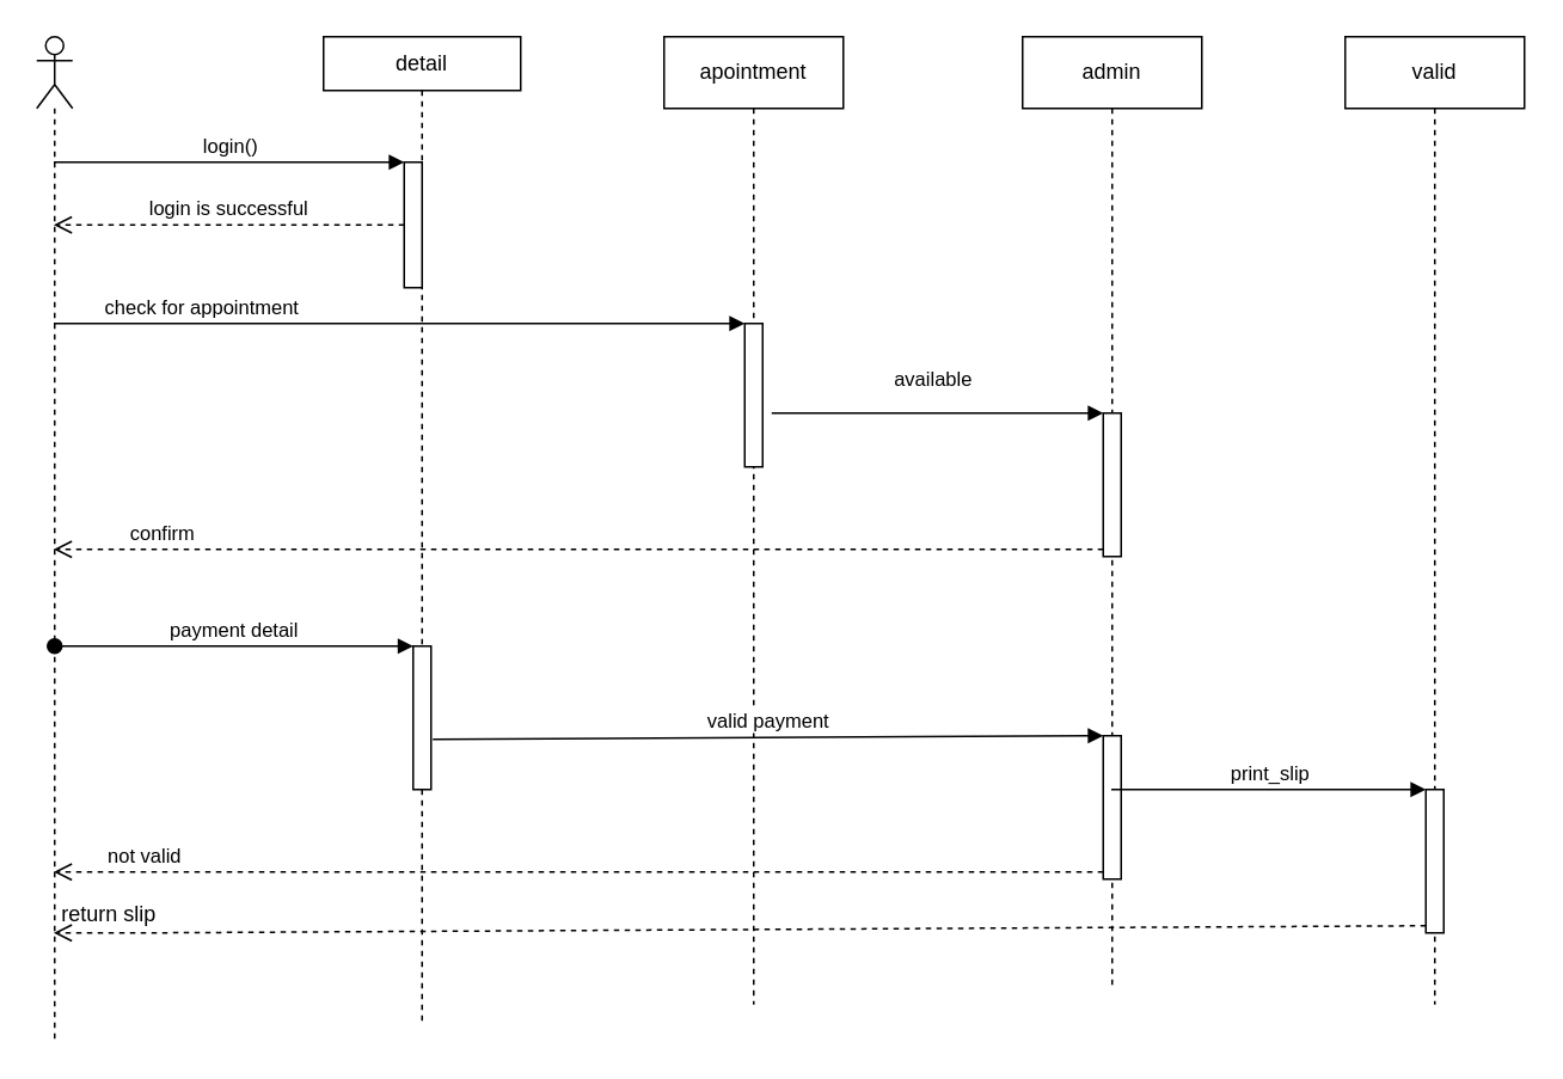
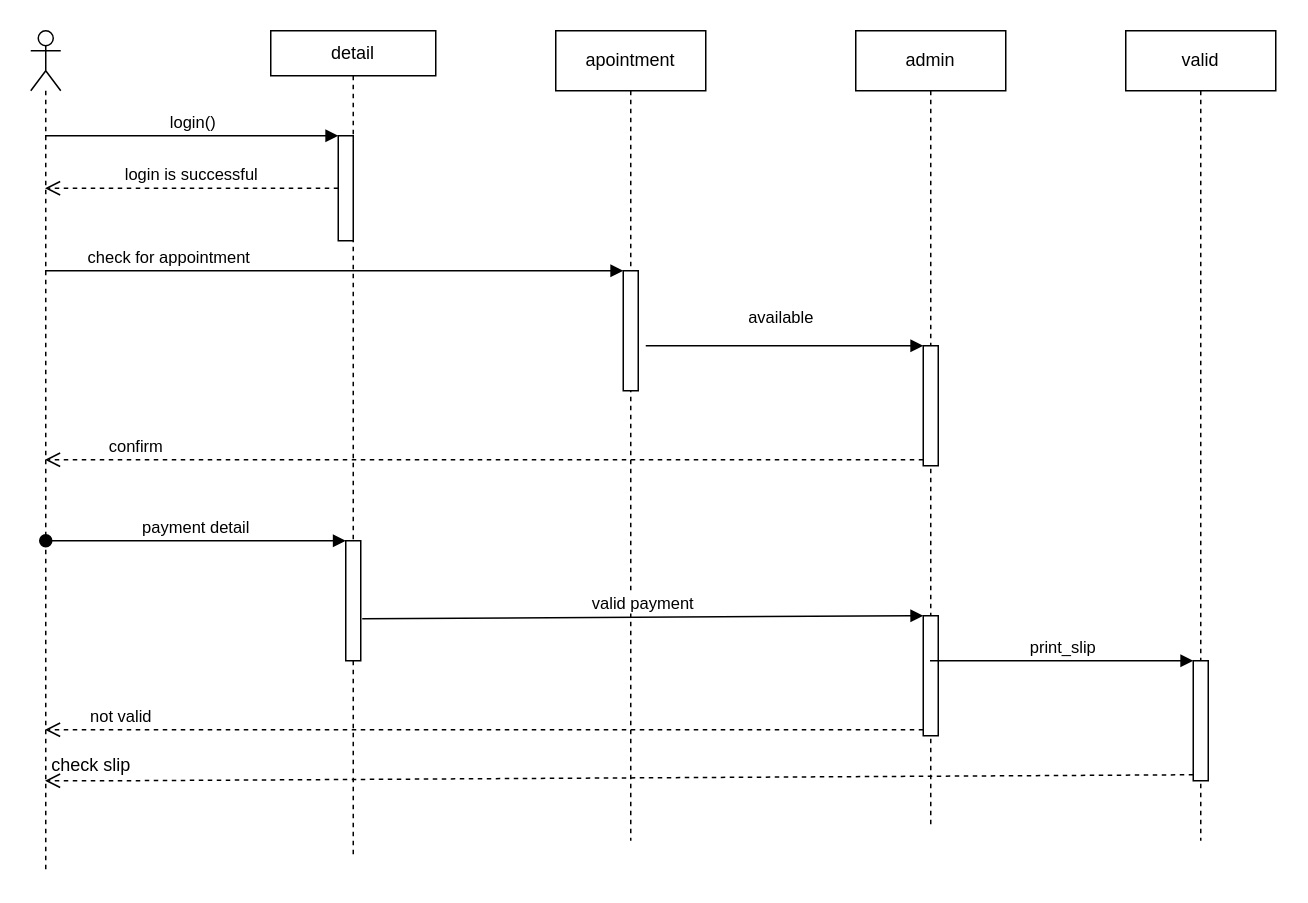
  <mxCell id="0" />
  <mxCell id="1" parent="0" />
  <mxCell id="2" value="" style="shape=umlLifeline;participant=umlActor;perimeter=lifelinePerimeter;whiteSpace=wrap;html=1;container=1;collapsible=0;recursiveResize=0;verticalAlign=top;spacingTop=36;outlineConnect=0;" vertex="1" parent="1"><mxGeometry x="20" y="20" width="20" height="560" as="geometry" /></mxCell>
  <mxCell id="3" value="detail" style="shape=umlLifeline;perimeter=lifelinePerimeter;whiteSpace=wrap;html=1;container=1;collapsible=0;recursiveResize=0;outlineConnect=0;size=30;" vertex="1" parent="1"><mxGeometry x="180" y="20" width="110" height="550" as="geometry" /></mxCell>
  <mxCell id="4" value="" style="html=1;points=[];perimeter=orthogonalPerimeter;" vertex="1" parent="3"><mxGeometry x="45" y="70" width="10" height="70" as="geometry" /></mxCell>
  <mxCell id="5" value="" style="html=1;points=[];perimeter=orthogonalPerimeter;" vertex="1" parent="3"><mxGeometry x="50" y="340" width="10" height="80" as="geometry" /></mxCell>
  <mxCell id="6" value="payment detail" style="html=1;verticalAlign=bottom;startArrow=oval;endArrow=block;startSize=8;" edge="1" target="5" parent="3"><mxGeometry relative="1" as="geometry"><mxPoint x="-150" y="340" as="sourcePoint" /></mxGeometry></mxCell>
  <mxCell id="7" value="apointment" style="shape=umlLifeline;perimeter=lifelinePerimeter;whiteSpace=wrap;html=1;container=1;collapsible=0;recursiveResize=0;outlineConnect=0;" vertex="1" parent="1"><mxGeometry x="370" y="20" width="100" height="540" as="geometry" /></mxCell>
  <mxCell id="8" value="" style="html=1;points=[];perimeter=orthogonalPerimeter;" vertex="1" parent="7"><mxGeometry x="45" y="160" width="10" height="80" as="geometry" /></mxCell>
  <mxCell id="9" value="admin" style="shape=umlLifeline;perimeter=lifelinePerimeter;whiteSpace=wrap;html=1;container=1;collapsible=0;recursiveResize=0;outlineConnect=0;" vertex="1" parent="1"><mxGeometry x="570" y="20" width="100" height="530" as="geometry" /></mxCell>
  <mxCell id="10" value="" style="html=1;points=[];perimeter=orthogonalPerimeter;" vertex="1" parent="9"><mxGeometry x="45" y="210" width="10" height="80" as="geometry" /></mxCell>
  <mxCell id="11" value="available" style="html=1;verticalAlign=bottom;endArrow=block;entryX=0;entryY=0;" edge="1" target="10" parent="9"><mxGeometry x="-0.027" y="10" relative="1" as="geometry"><mxPoint x="-140" y="210" as="sourcePoint" /><Array as="points" /><mxPoint as="offset" /></mxGeometry></mxCell>
  <mxCell id="12" value="" style="html=1;points=[];perimeter=orthogonalPerimeter;" vertex="1" parent="9"><mxGeometry x="45" y="390" width="10" height="80" as="geometry" /></mxCell>
  <mxCell id="13" value="valid" style="shape=umlLifeline;perimeter=lifelinePerimeter;whiteSpace=wrap;html=1;container=1;collapsible=0;recursiveResize=0;outlineConnect=0;" vertex="1" parent="1"><mxGeometry x="750" y="20" width="100" height="540" as="geometry" /></mxCell>
  <mxCell id="14" value="" style="html=1;points=[];perimeter=orthogonalPerimeter;" vertex="1" parent="13"><mxGeometry x="45" y="420" width="10" height="80" as="geometry" /></mxCell>
  <mxCell id="15" value="login is successful" style="html=1;verticalAlign=bottom;endArrow=open;dashed=1;endSize=8;" edge="1" source="4" parent="1" target="2"><mxGeometry relative="1" as="geometry"><mxPoint x="155" y="166" as="targetPoint" /></mxGeometry></mxCell>
  <mxCell id="16" value="login()" style="html=1;verticalAlign=bottom;endArrow=block;entryX=0;entryY=0;" edge="1" target="4" parent="1" source="2"><mxGeometry relative="1" as="geometry"><mxPoint x="155" y="90" as="sourcePoint" /></mxGeometry></mxCell>
  <mxCell id="17" value="check for appointment" style="html=1;verticalAlign=bottom;endArrow=block;entryX=0;entryY=0;" edge="1" target="8" parent="1" source="2"><mxGeometry x="-0.582" relative="1" as="geometry"><mxPoint x="340" y="180" as="sourcePoint" /><Array as="points"><mxPoint x="200" y="180" /></Array><mxPoint x="1" as="offset" /></mxGeometry></mxCell>
  <mxCell id="18" value="confirm" style="html=1;verticalAlign=bottom;endArrow=open;dashed=1;endSize=8;exitX=0;exitY=0.95;" edge="1" source="10" parent="1" target="2"><mxGeometry x="0.793" relative="1" as="geometry"><mxPoint x="545" y="306" as="targetPoint" /><mxPoint as="offset" /></mxGeometry></mxCell>
  <mxCell id="19" value="valid payment " style="html=1;verticalAlign=bottom;endArrow=block;entryX=0;entryY=0;exitX=1.1;exitY=0.65;exitDx=0;exitDy=0;exitPerimeter=0;" edge="1" target="12" parent="1" source="5"><mxGeometry relative="1" as="geometry"><mxPoint x="545" y="410" as="sourcePoint" /></mxGeometry></mxCell>
  <mxCell id="20" value="not valid " style="html=1;verticalAlign=bottom;endArrow=open;dashed=1;endSize=8;exitX=0;exitY=0.95;" edge="1" source="12" parent="1" target="2"><mxGeometry x="0.828" relative="1" as="geometry"><mxPoint x="545" y="486" as="targetPoint" /><mxPoint as="offset" /></mxGeometry></mxCell>
  <mxCell id="21" value="print_slip" style="html=1;verticalAlign=bottom;endArrow=block;entryX=0;entryY=0;" edge="1" target="14" parent="1" source="9"><mxGeometry relative="1" as="geometry"><mxPoint x="725" y="440" as="sourcePoint" /></mxGeometry></mxCell>
  <mxCell id="22" value="" style="html=1;verticalAlign=bottom;endArrow=open;dashed=1;endSize=8;exitX=0;exitY=0.95;" edge="1" source="14" parent="1" target="2"><mxGeometry x="0.92" relative="1" as="geometry"><mxPoint x="725" y="516" as="targetPoint" /><Array as="points"><mxPoint x="80" y="520" /></Array><mxPoint as="offset" /></mxGeometry></mxCell>
- <mxCell id="23" value="return slip" style="text;html=1;align=center;verticalAlign=middle;resizable=0;points=[];autosize=1;strokeColor=none;" vertex="1" parent="1"><mxGeometry x="25" y="500" width="70" height="20" as="geometry" /></mxCell>
+ <mxCell id="23" value="check slip" style="text;html=1;align=center;verticalAlign=middle;resizable=0;points=[];autosize=1;strokeColor=none;" vertex="1" parent="1"><mxGeometry x="25" y="500" width="70" height="20" as="geometry" /></mxCell>
